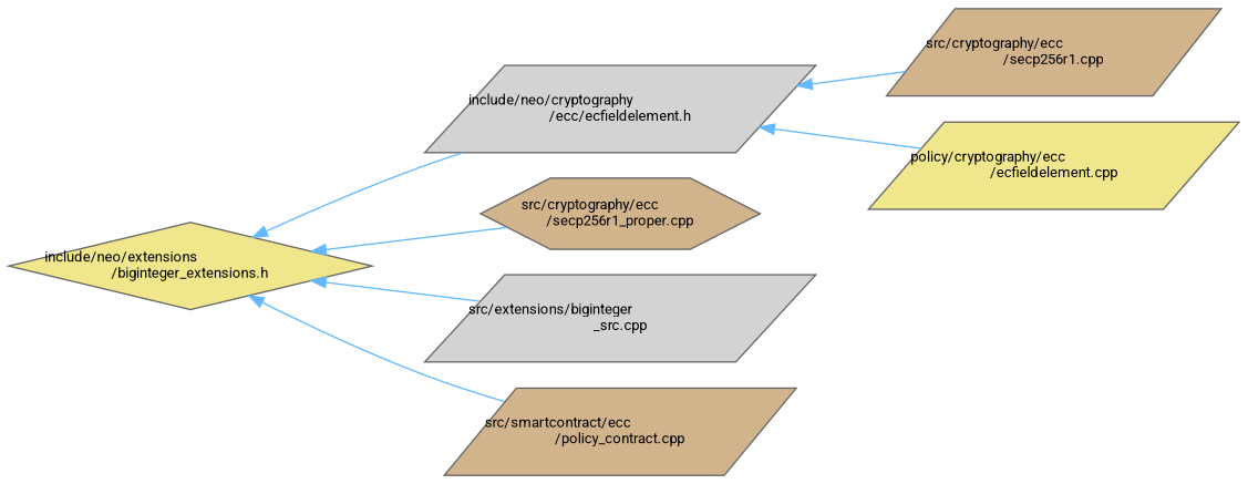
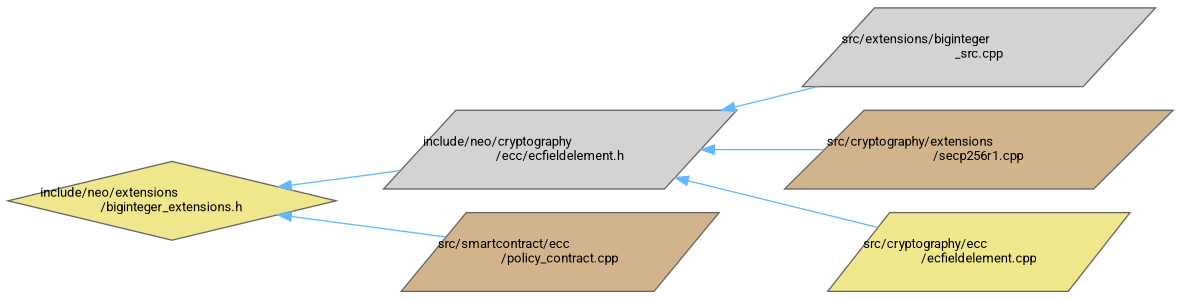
  digraph {
    fontname=Roboto
    rankdir=LR
    node [color=grey40 fillcolor=tan fontname=Roboto fontsize=10 shape=parallelogram style=filled]
    edge [color=steelblue1 dir=back fontname=Roboto fontsize=10 labelfontname=Helvetica labelfontsize=10 style=solid]
    n1 [color=gray40 fillcolor=khaki fontcolor=black height=0.2 label="include/neo/extensions\l/biginteger_extensions.h" shape=diamond width=0.4]
    n2 [fillcolor=lightgrey height=0.2 label="include/neo/cryptography\l/ecc/ecfieldelement.h" width=0.4]
-   n3 [height=0.2 label="src/cryptography/ecc\l/secp256r1_proper.cpp" shape=hexagon width=0.4]
    n4 [fillcolor=lightgrey height=0.2 label="src/extensions/biginteger\l_src.cpp" width=0.4]
    n5 [height=0.2 label="src/smartcontract/ecc\l/policy_contract.cpp" width=0.4]
-   n6 [height=0.2 label="src/cryptography/ecc\l/secp256r1.cpp" width=0.4]
-   n7 [fillcolor=khaki height=0.2 label="policy/cryptography/ecc\l/ecfieldelement.cpp" width=0.4]
+   n6 [height=0.2 label="src/cryptography/extensions\l/secp256r1.cpp" width=0.4]
+   n7 [fillcolor=khaki height=0.2 label="src/cryptography/ecc\l/ecfieldelement.cpp" width=0.4]
    n1 -> n2
-   n1 -> n3
-   n1 -> n4
+   n2 -> n4
    n1 -> n5
    n2 -> n6
    n2 -> n7
  }
